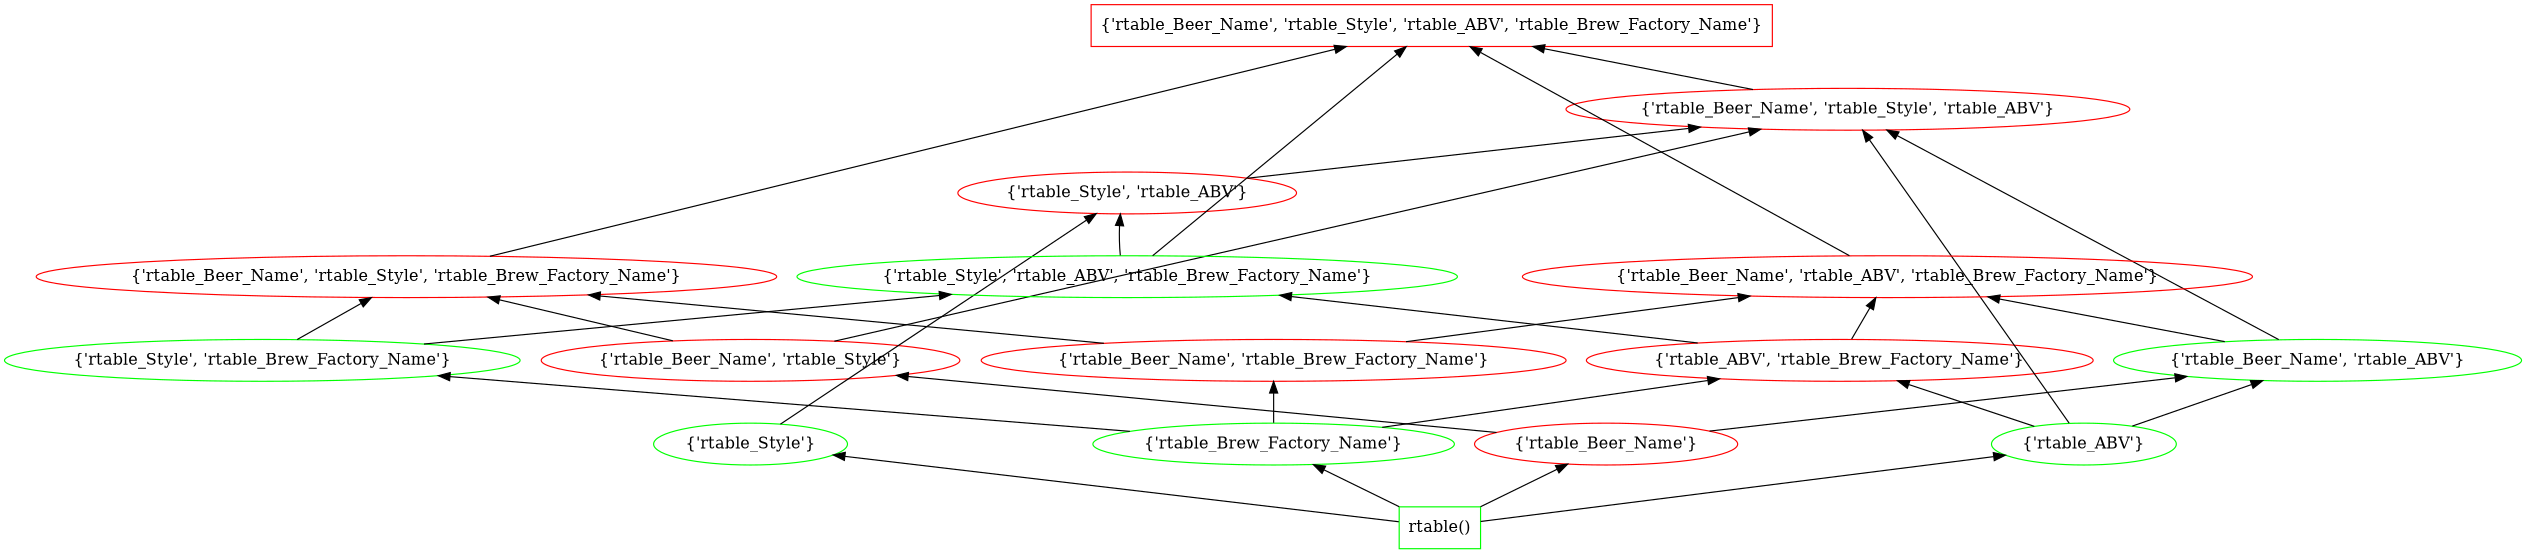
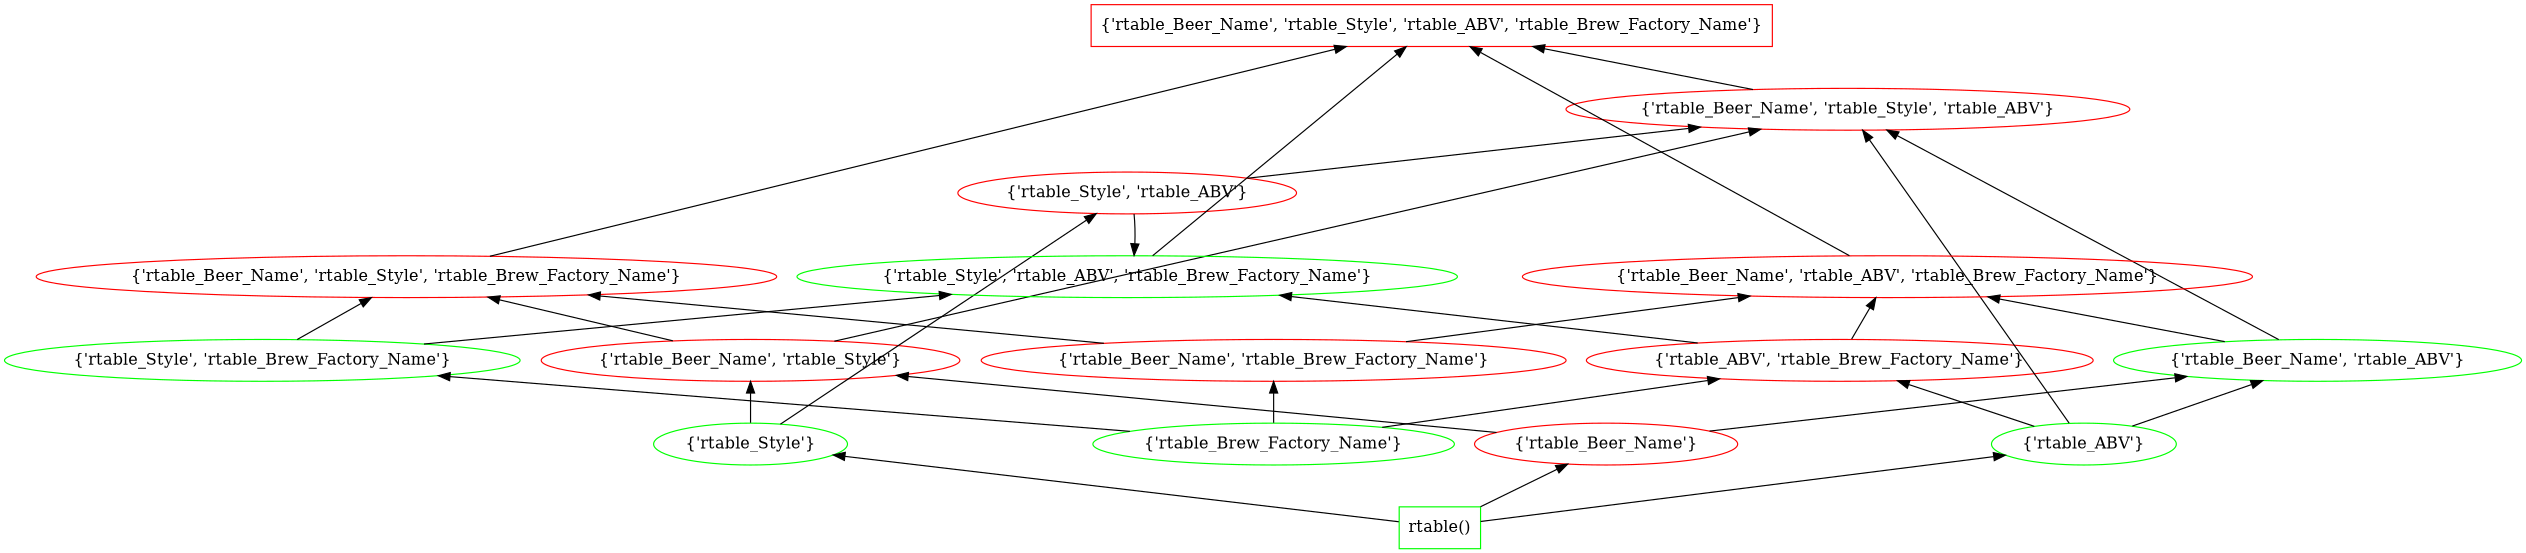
  digraph {
    rankdir=BT
    splines=line
    node [color=red]
    "{'rtable_Beer_Name', 'rtable_Style', 'rtable_ABV', 'rtable_Brew_Factory_Name'}" [shape=box]
    n2 [color=green label="rtable()" shape=box]
    "{'rtable_Beer_Name'}"
    "{'rtable_Brew_Factory_Name'}" [color=green]
    "{'rtable_Style'}" [color=green]
    "{'rtable_ABV'}" [color=green]
    "{'rtable_Beer_Name', 'rtable_Style'}"
    "{'rtable_Beer_Name', 'rtable_ABV'}" [color=green]
    "{'rtable_Beer_Name', 'rtable_Brew_Factory_Name'}"
    "{'rtable_Style', 'rtable_Brew_Factory_Name'}" [color=green]
    "{'rtable_ABV', 'rtable_Brew_Factory_Name'}"
    "{'rtable_Style', 'rtable_ABV'}"
    "{'rtable_Beer_Name', 'rtable_Style', 'rtable_ABV'}"
    "{'rtable_Beer_Name', 'rtable_Style', 'rtable_Brew_Factory_Name'}"
    "{'rtable_Beer_Name', 'rtable_ABV', 'rtable_Brew_Factory_Name'}"
    "{'rtable_Style', 'rtable_ABV', 'rtable_Brew_Factory_Name'}" [color=green]
    n2 -> "{'rtable_Beer_Name'}"
-   n2 -> "{'rtable_Brew_Factory_Name'}"
    n2 -> "{'rtable_Style'}"
    n2 -> "{'rtable_ABV'}"
    "{'rtable_Beer_Name'}" -> "{'rtable_Beer_Name', 'rtable_Style'}"
    "{'rtable_Beer_Name'}" -> "{'rtable_Beer_Name', 'rtable_ABV'}"
    "{'rtable_Brew_Factory_Name'}" -> "{'rtable_Beer_Name', 'rtable_Brew_Factory_Name'}"
    "{'rtable_Brew_Factory_Name'}" -> "{'rtable_Style', 'rtable_Brew_Factory_Name'}"
    "{'rtable_Brew_Factory_Name'}" -> "{'rtable_ABV', 'rtable_Brew_Factory_Name'}"
+   "{'rtable_Style'}" -> "{'rtable_Beer_Name', 'rtable_Style'}"
    "{'rtable_Style'}" -> "{'rtable_Style', 'rtable_ABV'}"
    "{'rtable_ABV'}" -> "{'rtable_Beer_Name', 'rtable_ABV'}"
    "{'rtable_ABV'}" -> "{'rtable_ABV', 'rtable_Brew_Factory_Name'}"
    "{'rtable_ABV'}" -> "{'rtable_Beer_Name', 'rtable_Style', 'rtable_ABV'}"
    "{'rtable_Beer_Name', 'rtable_Style'}" -> "{'rtable_Beer_Name', 'rtable_Style', 'rtable_ABV'}"
    "{'rtable_Beer_Name', 'rtable_Style'}" -> "{'rtable_Beer_Name', 'rtable_Style', 'rtable_Brew_Factory_Name'}"
    "{'rtable_Beer_Name', 'rtable_ABV'}" -> "{'rtable_Beer_Name', 'rtable_Style', 'rtable_ABV'}"
    "{'rtable_Beer_Name', 'rtable_ABV'}" -> "{'rtable_Beer_Name', 'rtable_ABV', 'rtable_Brew_Factory_Name'}"
    "{'rtable_Beer_Name', 'rtable_Brew_Factory_Name'}" -> "{'rtable_Beer_Name', 'rtable_Style', 'rtable_Brew_Factory_Name'}"
    "{'rtable_Beer_Name', 'rtable_Brew_Factory_Name'}" -> "{'rtable_Beer_Name', 'rtable_ABV', 'rtable_Brew_Factory_Name'}"
    "{'rtable_Style', 'rtable_Brew_Factory_Name'}" -> "{'rtable_Beer_Name', 'rtable_Style', 'rtable_Brew_Factory_Name'}"
    "{'rtable_Style', 'rtable_Brew_Factory_Name'}" -> "{'rtable_Style', 'rtable_ABV', 'rtable_Brew_Factory_Name'}"
    "{'rtable_ABV', 'rtable_Brew_Factory_Name'}" -> "{'rtable_Beer_Name', 'rtable_ABV', 'rtable_Brew_Factory_Name'}"
    "{'rtable_ABV', 'rtable_Brew_Factory_Name'}" -> "{'rtable_Style', 'rtable_ABV', 'rtable_Brew_Factory_Name'}"
    "{'rtable_Style', 'rtable_ABV'}" -> "{'rtable_Beer_Name', 'rtable_Style', 'rtable_ABV'}"
-   "{'rtable_Style', 'rtable_ABV', 'rtable_Brew_Factory_Name'}" -> "{'rtable_Style', 'rtable_ABV'}"
+   "{'rtable_Style', 'rtable_ABV'}" -> "{'rtable_Style', 'rtable_ABV', 'rtable_Brew_Factory_Name'}"
    "{'rtable_Beer_Name', 'rtable_Style', 'rtable_ABV'}" -> "{'rtable_Beer_Name', 'rtable_Style', 'rtable_ABV', 'rtable_Brew_Factory_Name'}"
    "{'rtable_Beer_Name', 'rtable_Style', 'rtable_Brew_Factory_Name'}" -> "{'rtable_Beer_Name', 'rtable_Style', 'rtable_ABV', 'rtable_Brew_Factory_Name'}"
    "{'rtable_Beer_Name', 'rtable_ABV', 'rtable_Brew_Factory_Name'}" -> "{'rtable_Beer_Name', 'rtable_Style', 'rtable_ABV', 'rtable_Brew_Factory_Name'}"
    "{'rtable_Style', 'rtable_ABV', 'rtable_Brew_Factory_Name'}" -> "{'rtable_Beer_Name', 'rtable_Style', 'rtable_ABV', 'rtable_Brew_Factory_Name'}"
  }
